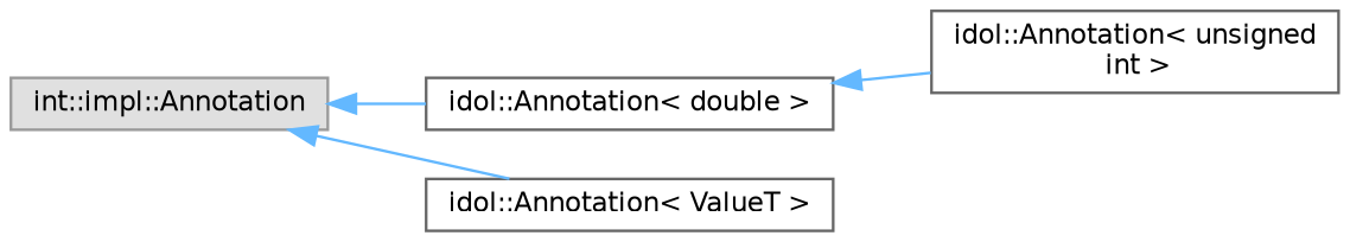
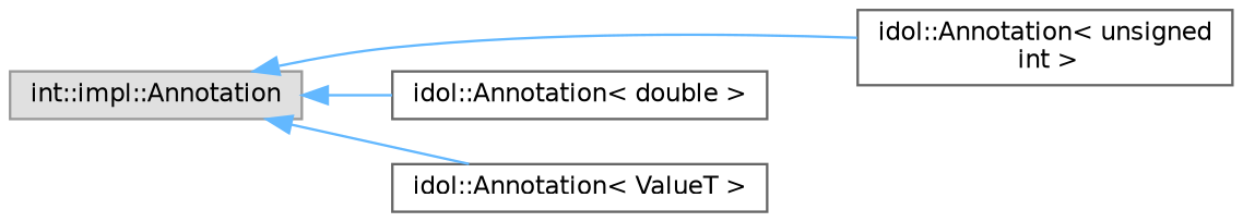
  digraph {
    rankdir=LR
    node [color=grey40 fillcolor=white fontname=Helvetica fontsize=10 shape=box style=filled]
    edge [color=steelblue1 dir=back fontname=Helvetica fontsize=10 labelfontname=Helvetica labelfontsize=10 style=solid]
    n1 [color=grey60 fillcolor="#E0E0E0" height=0.2 label="int::impl::Annotation" width=0.4]
    n2 [height=0.2 label="idol::Annotation\< unsigned\l int \>" width=0.4]
    n3 [height=0.2 label="idol::Annotation\< double \>" width=0.4]
    n4 [height=0.2 label="idol::Annotation\< ValueT \>" width=0.4]
-   n3 -> n2
+   n1 -> n2
    n1 -> n3
    n1 -> n4
  }
